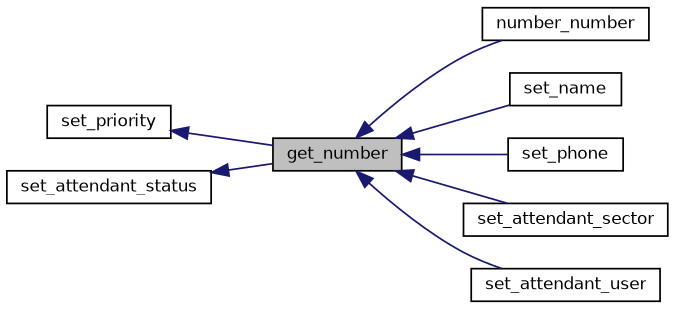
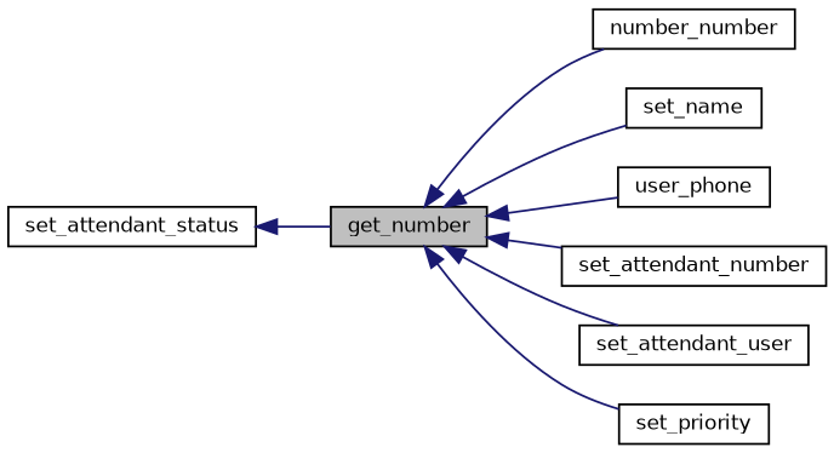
  digraph {
    rankdir=LR
    node [color=black fillcolor=white fontname=Helvetica fontsize=10 shape=record style=filled]
    edge [color=midnightblue dir=back fontname=Helvetica fontsize=10 labelfontname=Helvetica labelfontsize=10 style=solid]
    n1 [fillcolor=grey75 fontcolor=black height=0.2 label=get_number width=0.4]
    n2 [height=0.2 label=number_number width=0.4]
    n3 [height=0.2 label=set_name width=0.4]
-   n4 [height=0.2 label=set_phone width=0.4]
-   n5 [height=0.2 label=set_attendant_sector width=0.4]
+   n4 [height=0.2 label=user_phone width=0.4]
+   n5 [height=0.2 label=set_attendant_number width=0.4]
    n6 [height=0.2 label=set_attendant_user width=0.4]
    n7 [height=0.2 label=set_priority width=0.4]
    n8 [height=0.2 label=set_attendant_status width=0.4]
    n1 -> n2
    n1 -> n3
    n1 -> n4
    n1 -> n5
    n1 -> n6
-   n7 -> n1
+   n1 -> n7
    n8 -> n1
  }
